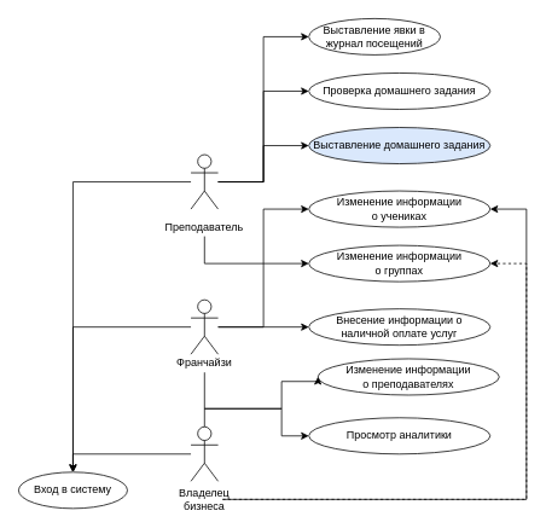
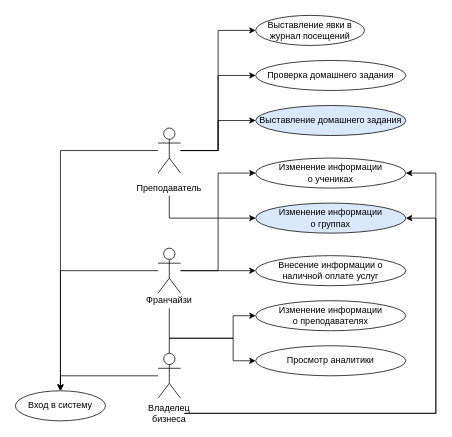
  <mxCell id="0" />
  <mxCell id="1" parent="0" />
  <mxCell id="2" style="edgeStyle=orthogonalEdgeStyle;rounded=0;orthogonalLoop=1;jettySize=auto;html=1;entryX=0.5;entryY=0;entryDx=0;entryDy=0;" edge="1" parent="1" source="4" target="5"><mxGeometry relative="1" as="geometry" /></mxCell>
  <mxCell id="3" style="edgeStyle=orthogonalEdgeStyle;rounded=0;orthogonalLoop=1;jettySize=auto;html=1;exitX=0.5;exitY=0;exitDx=0;exitDy=0;exitPerimeter=0;entryX=0;entryY=0.5;entryDx=0;entryDy=0;" edge="1" parent="1" source="4" target="9"><mxGeometry relative="1" as="geometry"><Array as="points"><mxPoint x="225" y="450" /><mxPoint x="310" y="450" /><mxPoint x="310" y="480" /></Array></mxGeometry></mxCell>
  <mxCell id="4" value="" style="shape=umlActor;verticalLabelPosition=bottom;verticalAlign=top;html=1;outlineConnect=0;" vertex="1" parent="1"><mxGeometry x="210" y="470" width="30" height="60" as="geometry" /></mxCell>
  <mxCell id="5" value="Вход в систему" style="ellipse;whiteSpace=wrap;html=1;" vertex="1" parent="1"><mxGeometry x="20" y="520" width="120" height="40" as="geometry" /></mxCell>
  <mxCell id="6" value="Выставление явки в журнал посещений" style="ellipse;whiteSpace=wrap;html=1;" vertex="1" parent="1"><mxGeometry x="340" y="20" width="145" height="40" as="geometry" /></mxCell>
  <mxCell id="7" value="Выставление домашнего задания" style="ellipse;whiteSpace=wrap;html=1;fillColor=#dae8fc;" vertex="1" parent="1"><mxGeometry x="340" y="140" width="200" height="40" as="geometry" /></mxCell>
  <mxCell id="8" value="Проверка домашнего задания" style="ellipse;whiteSpace=wrap;html=1;" vertex="1" parent="1"><mxGeometry x="340" y="80" width="200" height="40" as="geometry" /></mxCell>
  <mxCell id="9" value="Просмотр аналитики" style="ellipse;whiteSpace=wrap;html=1;" vertex="1" parent="1"><mxGeometry x="340" y="460" width="200" height="40" as="geometry" /></mxCell>
  <mxCell id="10" value="Внесение информации о &lt;br&gt;наличной оплате услуг" style="ellipse;whiteSpace=wrap;html=1;" vertex="1" parent="1"><mxGeometry x="340" width="200" height="40" as="geometry" y="340" /></mxCell>
- <mxCell id="11" value="Изменение информации &lt;br&gt;о группах" style="ellipse;whiteSpace=wrap;html=1;" vertex="1" parent="1"><mxGeometry x="340" y="270" width="200" height="40" as="geometry" /></mxCell>
+ <mxCell id="11" value="Изменение информации &lt;br&gt;о группах" style="ellipse;whiteSpace=wrap;html=1;fillColor=#dae8fc;" vertex="1" parent="1"><mxGeometry x="340" y="270" width="200" height="40" as="geometry" /></mxCell>
  <mxCell id="12" value="Изменение информации &lt;br&gt;о учениках" style="ellipse;whiteSpace=wrap;html=1;" vertex="1" parent="1"><mxGeometry x="340" y="210" width="200" height="40" as="geometry" /></mxCell>
- <mxCell id="13" value="Изменение информации &lt;br&gt;о преподавателях" style="ellipse;whiteSpace=wrap;html=1;" vertex="1" parent="1"><mxGeometry x="350" y="395" width="200" height="40" as="geometry" /></mxCell>
- <mxCell id="14" style="edgeStyle=orthogonalEdgeStyle;rounded=0;orthogonalLoop=1;jettySize=auto;html=1;entryX=1;entryY=0.5;entryDx=0;entryDy=0;dashed=1;" edge="1" parent="1" source="16" target="11"><mxGeometry relative="1" as="geometry"><Array as="points"><mxPoint x="580" y="550" /><mxPoint x="580" y="290" /></Array></mxGeometry></mxCell>
+ <mxCell id="13" value="Изменение информации &lt;br&gt;о преподавателях" style="ellipse;whiteSpace=wrap;html=1;" vertex="1" parent="1"><mxGeometry x="340" y="400" width="200" height="40" as="geometry" /></mxCell>
+ <mxCell id="14" style="edgeStyle=orthogonalEdgeStyle;rounded=0;orthogonalLoop=1;jettySize=auto;html=1;entryX=1;entryY=0.5;entryDx=0;entryDy=0;" edge="1" parent="1" source="16" target="11"><mxGeometry relative="1" as="geometry"><Array as="points"><mxPoint x="580" y="550" /><mxPoint x="580" y="290" /></Array></mxGeometry></mxCell>
  <mxCell id="15" style="edgeStyle=orthogonalEdgeStyle;rounded=0;orthogonalLoop=1;jettySize=auto;html=1;entryX=1;entryY=0.5;entryDx=0;entryDy=0;" edge="1" parent="1" source="16" target="12"><mxGeometry relative="1" as="geometry"><Array as="points"><mxPoint x="580" y="550" /><mxPoint x="580" y="230" /></Array></mxGeometry></mxCell>
  <mxCell id="16" value="Владелец бизнеса" style="text;html=1;strokeColor=none;fillColor=none;align=center;verticalAlign=middle;whiteSpace=wrap;rounded=0;" vertex="1" parent="1"><mxGeometry x="205" y="540" width="40" height="20" as="geometry" /></mxCell>
  <mxCell id="17" style="edgeStyle=orthogonalEdgeStyle;rounded=0;orthogonalLoop=1;jettySize=auto;html=1;entryX=0.5;entryY=0;entryDx=0;entryDy=0;" edge="1" parent="1" source="20" target="5"><mxGeometry relative="1" as="geometry"><mxPoint x="80" y="480" as="targetPoint" /></mxGeometry></mxCell>
  <mxCell id="18" style="edgeStyle=orthogonalEdgeStyle;rounded=0;orthogonalLoop=1;jettySize=auto;html=1;entryX=0;entryY=0.5;entryDx=0;entryDy=0;" edge="1" parent="1" source="20" target="11"><mxGeometry relative="1" as="geometry"><Array as="points"><mxPoint x="290" y="360" /><mxPoint x="290" y="290" /></Array></mxGeometry></mxCell>
  <mxCell id="19" style="edgeStyle=orthogonalEdgeStyle;rounded=0;orthogonalLoop=1;jettySize=auto;html=1;entryX=0;entryY=0.5;entryDx=0;entryDy=0;" edge="1" parent="1" source="20" target="10"><mxGeometry relative="1" as="geometry" /></mxCell>
  <mxCell id="20" value="" style="shape=umlActor;verticalLabelPosition=bottom;verticalAlign=top;html=1;outlineConnect=0;" vertex="1" parent="1"><mxGeometry x="210" y="330" width="30" height="60" as="geometry" /></mxCell>
  <mxCell id="21" style="edgeStyle=orthogonalEdgeStyle;rounded=0;orthogonalLoop=1;jettySize=auto;html=1;entryX=0;entryY=0.5;entryDx=0;entryDy=0;" edge="1" parent="1" source="22" target="13"><mxGeometry relative="1" as="geometry"><Array as="points"><mxPoint x="225" y="450" /><mxPoint x="310" y="450" /><mxPoint x="310" y="420" /></Array></mxGeometry></mxCell>
  <mxCell id="22" value="Франчайзи" style="text;html=1;strokeColor=none;fillColor=none;align=center;verticalAlign=middle;whiteSpace=wrap;rounded=0;" vertex="1" parent="1"><mxGeometry x="205" y="390" width="40" height="20" as="geometry" /></mxCell>
  <mxCell id="23" style="edgeStyle=orthogonalEdgeStyle;rounded=0;orthogonalLoop=1;jettySize=auto;html=1;entryX=0;entryY=0.5;entryDx=0;entryDy=0;" edge="1" parent="1" source="27" target="8"><mxGeometry relative="1" as="geometry" /></mxCell>
  <mxCell id="24" style="edgeStyle=orthogonalEdgeStyle;rounded=0;orthogonalLoop=1;jettySize=auto;html=1;entryX=0;entryY=0.5;entryDx=0;entryDy=0;" edge="1" parent="1" source="27" target="7"><mxGeometry relative="1" as="geometry" /></mxCell>
  <mxCell id="25" style="edgeStyle=orthogonalEdgeStyle;rounded=0;orthogonalLoop=1;jettySize=auto;html=1;entryX=0.5;entryY=0;entryDx=0;entryDy=0;" edge="1" parent="1" source="27" target="5"><mxGeometry relative="1" as="geometry" /></mxCell>
  <mxCell id="26" style="edgeStyle=orthogonalEdgeStyle;rounded=0;orthogonalLoop=1;jettySize=auto;html=1;entryX=0;entryY=0.5;entryDx=0;entryDy=0;" edge="1" parent="1" source="27" target="6"><mxGeometry relative="1" as="geometry" /></mxCell>
  <mxCell id="27" value="" style="shape=umlActor;verticalLabelPosition=bottom;verticalAlign=top;html=1;outlineConnect=0;" vertex="1" parent="1"><mxGeometry x="210" y="170" width="30" height="60" as="geometry" /></mxCell>
  <mxCell id="28" style="edgeStyle=orthogonalEdgeStyle;rounded=0;orthogonalLoop=1;jettySize=auto;html=1;exitX=0.5;exitY=1;exitDx=0;exitDy=0;entryX=0;entryY=0.5;entryDx=0;entryDy=0;" edge="1" parent="1" source="29" target="12"><mxGeometry relative="1" as="geometry"><Array as="points"><mxPoint x="225" y="290" /><mxPoint x="290" y="290" /><mxPoint x="290" y="230" /></Array></mxGeometry></mxCell>
  <mxCell id="29" value="Преподаватель" style="text;html=1;strokeColor=none;fillColor=none;align=center;verticalAlign=middle;whiteSpace=wrap;rounded=0;" vertex="1" parent="1"><mxGeometry x="205" y="240" width="40" height="20" as="geometry" /></mxCell>
